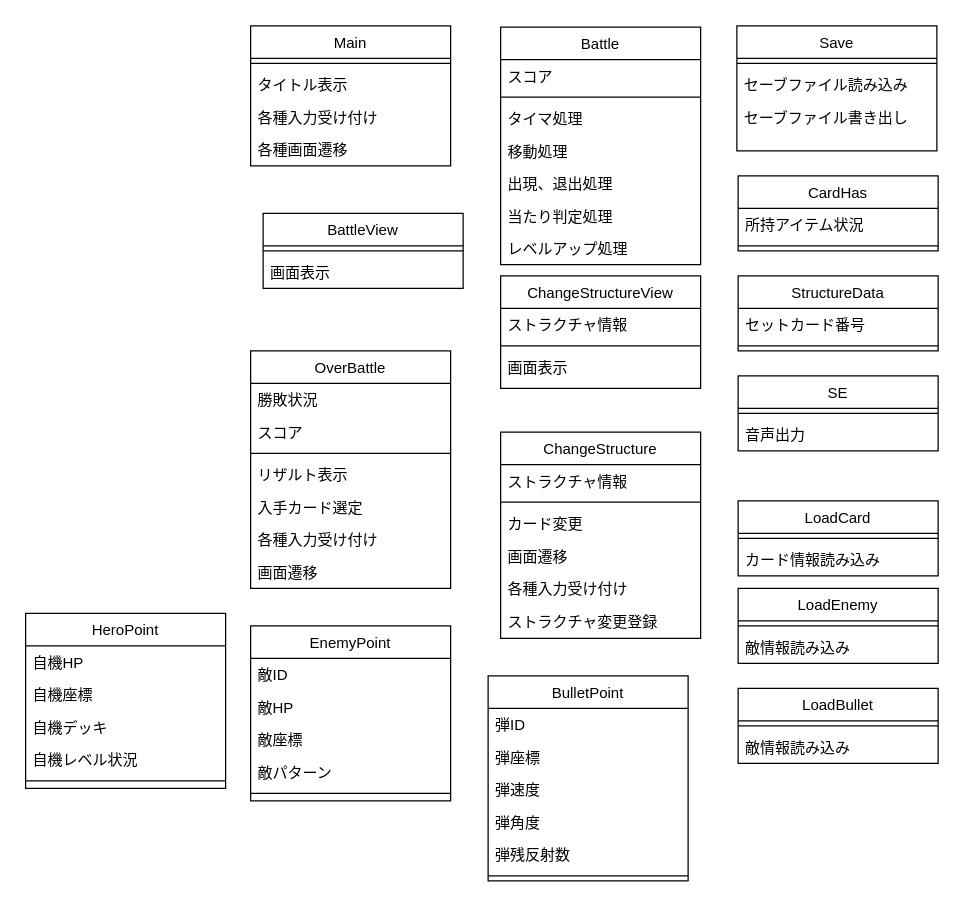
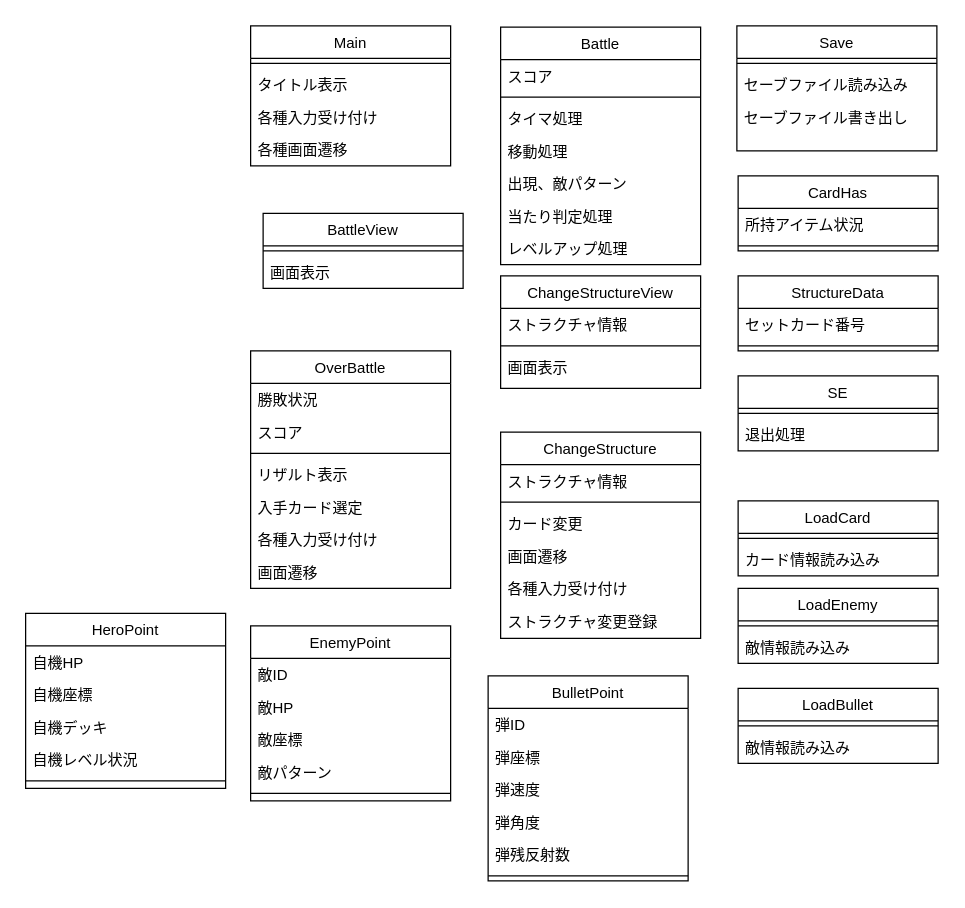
  <mxCell id="0" />
  <mxCell id="1" parent="0" />
  <mxCell id="2" value="ChangeStructure" style="swimlane;fontStyle=0;align=center;verticalAlign=top;childLayout=stackLayout;horizontal=1;startSize=26;horizontalStack=0;resizeParent=1;resizeLast=0;collapsible=1;marginBottom=0;rounded=0;shadow=0;strokeWidth=1;" parent="1" vertex="1"><mxGeometry x="400" y="345" width="160" height="165" as="geometry"><mxRectangle x="130" y="380" width="160" height="26" as="alternateBounds" /></mxGeometry></mxCell>
  <mxCell id="3" value="ストラクチャ情報" style="text;align=left;verticalAlign=top;spacingLeft=4;spacingRight=4;overflow=hidden;rotatable=0;points=[[0,0.5],[1,0.5]];portConstraint=eastwest;rounded=0;shadow=0;html=0;" parent="2" vertex="1"><mxGeometry y="26" width="160" height="26" as="geometry" /></mxCell>
  <mxCell id="4" value="" style="line;html=1;strokeWidth=1;align=left;verticalAlign=middle;spacingTop=-1;spacingLeft=3;spacingRight=3;rotatable=0;labelPosition=right;points=[];portConstraint=eastwest;" parent="2" vertex="1"><mxGeometry y="52" width="160" height="8" as="geometry" /></mxCell>
  <mxCell id="5" value="カード変更" style="text;align=left;verticalAlign=top;spacingLeft=4;spacingRight=4;overflow=hidden;rotatable=0;points=[[0,0.5],[1,0.5]];portConstraint=eastwest;" parent="2" vertex="1"><mxGeometry y="60" width="160" height="26" as="geometry" /></mxCell>
  <mxCell id="6" value="画面遷移" style="text;align=left;verticalAlign=top;spacingLeft=4;spacingRight=4;overflow=hidden;rotatable=0;points=[[0,0.5],[1,0.5]];portConstraint=eastwest;" vertex="1" parent="2"><mxGeometry y="86" width="160" height="26" as="geometry" /></mxCell>
  <mxCell id="7" value="各種入力受け付け" style="text;align=left;verticalAlign=top;spacingLeft=4;spacingRight=4;overflow=hidden;rotatable=0;points=[[0,0.5],[1,0.5]];portConstraint=eastwest;" vertex="1" parent="2"><mxGeometry y="112" width="160" height="26" as="geometry" /></mxCell>
  <mxCell id="8" value="ストラクチャ変更登録" style="text;align=left;verticalAlign=top;spacingLeft=4;spacingRight=4;overflow=hidden;rotatable=0;points=[[0,0.5],[1,0.5]];portConstraint=eastwest;" vertex="1" parent="2"><mxGeometry y="138" width="160" height="26" as="geometry" /></mxCell>
  <mxCell id="9" value="StructureData" style="swimlane;fontStyle=0;align=center;verticalAlign=top;childLayout=stackLayout;horizontal=1;startSize=26;horizontalStack=0;resizeParent=1;resizeLast=0;collapsible=1;marginBottom=0;rounded=0;shadow=0;strokeWidth=1;" parent="1" vertex="1"><mxGeometry x="590" y="220" width="160" height="60" as="geometry"><mxRectangle x="340" y="380" width="170" height="26" as="alternateBounds" /></mxGeometry></mxCell>
  <mxCell id="10" value="セットカード番号" style="text;align=left;verticalAlign=top;spacingLeft=4;spacingRight=4;overflow=hidden;rotatable=0;points=[[0,0.5],[1,0.5]];portConstraint=eastwest;" parent="9" vertex="1"><mxGeometry y="26" width="160" height="26" as="geometry" /></mxCell>
  <mxCell id="11" value="" style="line;html=1;strokeWidth=1;align=left;verticalAlign=middle;spacingTop=-1;spacingLeft=3;spacingRight=3;rotatable=0;labelPosition=right;points=[];portConstraint=eastwest;" parent="9" vertex="1"><mxGeometry y="52" width="160" height="8" as="geometry" /></mxCell>
  <mxCell id="12" value="Save" style="swimlane;fontStyle=0;align=center;verticalAlign=top;childLayout=stackLayout;horizontal=1;startSize=26;horizontalStack=0;resizeParent=1;resizeLast=0;collapsible=1;marginBottom=0;rounded=0;shadow=0;strokeWidth=1;" parent="1" vertex="1"><mxGeometry x="589" y="20" width="160" height="100" as="geometry"><mxRectangle x="550" y="140" width="160" height="26" as="alternateBounds" /></mxGeometry></mxCell>
  <mxCell id="13" value="" style="line;html=1;strokeWidth=1;align=left;verticalAlign=middle;spacingTop=-1;spacingLeft=3;spacingRight=3;rotatable=0;labelPosition=right;points=[];portConstraint=eastwest;" parent="12" vertex="1"><mxGeometry y="26" width="160" height="8" as="geometry" /></mxCell>
  <mxCell id="14" value="セーブファイル読み込み" style="text;align=left;verticalAlign=top;spacingLeft=4;spacingRight=4;overflow=hidden;rotatable=0;points=[[0,0.5],[1,0.5]];portConstraint=eastwest;" parent="12" vertex="1"><mxGeometry y="34" width="160" height="26" as="geometry" /></mxCell>
  <mxCell id="15" value="セーブファイル書き出し" style="text;align=left;verticalAlign=top;spacingLeft=4;spacingRight=4;overflow=hidden;rotatable=0;points=[[0,0.5],[1,0.5]];portConstraint=eastwest;" parent="12" vertex="1"><mxGeometry y="60" width="160" height="26" as="geometry" /></mxCell>
  <mxCell id="16" value="ChangeStructureView" style="swimlane;fontStyle=0;align=center;verticalAlign=top;childLayout=stackLayout;horizontal=1;startSize=26;horizontalStack=0;resizeParent=1;resizeLast=0;collapsible=1;marginBottom=0;rounded=0;shadow=0;strokeWidth=1;" vertex="1" parent="1"><mxGeometry x="400" y="220" width="160" height="90" as="geometry"><mxRectangle x="130" y="380" width="160" height="26" as="alternateBounds" /></mxGeometry></mxCell>
  <mxCell id="17" value="ストラクチャ情報" style="text;align=left;verticalAlign=top;spacingLeft=4;spacingRight=4;overflow=hidden;rotatable=0;points=[[0,0.5],[1,0.5]];portConstraint=eastwest;rounded=0;shadow=0;html=0;" vertex="1" parent="16"><mxGeometry y="26" width="160" height="26" as="geometry" /></mxCell>
  <mxCell id="18" value="" style="line;html=1;strokeWidth=1;align=left;verticalAlign=middle;spacingTop=-1;spacingLeft=3;spacingRight=3;rotatable=0;labelPosition=right;points=[];portConstraint=eastwest;" vertex="1" parent="16"><mxGeometry y="52" width="160" height="8" as="geometry" /></mxCell>
  <mxCell id="19" value="画面表示" style="text;align=left;verticalAlign=top;spacingLeft=4;spacingRight=4;overflow=hidden;rotatable=0;points=[[0,0.5],[1,0.5]];portConstraint=eastwest;" vertex="1" parent="16"><mxGeometry y="60" width="160" height="26" as="geometry" /></mxCell>
  <mxCell id="20" value="CardHas" style="swimlane;fontStyle=0;align=center;verticalAlign=top;childLayout=stackLayout;horizontal=1;startSize=26;horizontalStack=0;resizeParent=1;resizeLast=0;collapsible=1;marginBottom=0;rounded=0;shadow=0;strokeWidth=1;" vertex="1" parent="1"><mxGeometry x="590" y="140" width="160" height="60" as="geometry"><mxRectangle x="130" y="380" width="160" height="26" as="alternateBounds" /></mxGeometry></mxCell>
  <mxCell id="21" value="所持アイテム状況" style="text;align=left;verticalAlign=top;spacingLeft=4;spacingRight=4;overflow=hidden;rotatable=0;points=[[0,0.5],[1,0.5]];portConstraint=eastwest;rounded=0;shadow=0;html=0;" vertex="1" parent="20"><mxGeometry y="26" width="160" height="26" as="geometry" /></mxCell>
  <mxCell id="22" value="" style="line;html=1;strokeWidth=1;align=left;verticalAlign=middle;spacingTop=-1;spacingLeft=3;spacingRight=3;rotatable=0;labelPosition=right;points=[];portConstraint=eastwest;" vertex="1" parent="20"><mxGeometry y="52" width="160" height="8" as="geometry" /></mxCell>
  <mxCell id="23" value="LoadCard" style="swimlane;fontStyle=0;align=center;verticalAlign=top;childLayout=stackLayout;horizontal=1;startSize=26;horizontalStack=0;resizeParent=1;resizeLast=0;collapsible=1;marginBottom=0;rounded=0;shadow=0;strokeWidth=1;" vertex="1" parent="1"><mxGeometry x="590" y="400" width="160" height="60" as="geometry"><mxRectangle x="550" y="140" width="160" height="26" as="alternateBounds" /></mxGeometry></mxCell>
  <mxCell id="24" value="" style="line;html=1;strokeWidth=1;align=left;verticalAlign=middle;spacingTop=-1;spacingLeft=3;spacingRight=3;rotatable=0;labelPosition=right;points=[];portConstraint=eastwest;" vertex="1" parent="23"><mxGeometry y="26" width="160" height="8" as="geometry" /></mxCell>
  <mxCell id="25" value="カード情報読み込み" style="text;align=left;verticalAlign=top;spacingLeft=4;spacingRight=4;overflow=hidden;rotatable=0;points=[[0,0.5],[1,0.5]];portConstraint=eastwest;" vertex="1" parent="23"><mxGeometry y="34" width="160" height="26" as="geometry" /></mxCell>
  <mxCell id="26" value="SE" style="swimlane;fontStyle=0;align=center;verticalAlign=top;childLayout=stackLayout;horizontal=1;startSize=26;horizontalStack=0;resizeParent=1;resizeLast=0;collapsible=1;marginBottom=0;rounded=0;shadow=0;strokeWidth=1;" vertex="1" parent="1"><mxGeometry x="590" y="300" width="160" height="60" as="geometry"><mxRectangle x="550" y="140" width="160" height="26" as="alternateBounds" /></mxGeometry></mxCell>
  <mxCell id="27" value="" style="line;html=1;strokeWidth=1;align=left;verticalAlign=middle;spacingTop=-1;spacingLeft=3;spacingRight=3;rotatable=0;labelPosition=right;points=[];portConstraint=eastwest;" vertex="1" parent="26"><mxGeometry y="26" width="160" height="8" as="geometry" /></mxCell>
- <mxCell id="28" value="音声出力" style="text;align=left;verticalAlign=top;spacingLeft=4;spacingRight=4;overflow=hidden;rotatable=0;points=[[0,0.5],[1,0.5]];portConstraint=eastwest;" vertex="1" parent="26"><mxGeometry y="34" width="160" height="26" as="geometry" /></mxCell>
+ <mxCell id="28" value="退出処理" style="text;align=left;verticalAlign=top;spacingLeft=4;spacingRight=4;overflow=hidden;rotatable=0;points=[[0,0.5],[1,0.5]];portConstraint=eastwest;" vertex="1" parent="26"><mxGeometry y="34" width="160" height="26" as="geometry" /></mxCell>
  <mxCell id="29" value="Main" style="swimlane;fontStyle=0;align=center;verticalAlign=top;childLayout=stackLayout;horizontal=1;startSize=26;horizontalStack=0;resizeParent=1;resizeLast=0;collapsible=1;marginBottom=0;rounded=0;shadow=0;strokeWidth=1;" vertex="1" parent="1"><mxGeometry x="200" y="20" width="160" height="112" as="geometry"><mxRectangle x="550" y="140" width="160" height="26" as="alternateBounds" /></mxGeometry></mxCell>
  <mxCell id="30" value="" style="line;html=1;strokeWidth=1;align=left;verticalAlign=middle;spacingTop=-1;spacingLeft=3;spacingRight=3;rotatable=0;labelPosition=right;points=[];portConstraint=eastwest;" vertex="1" parent="29"><mxGeometry y="26" width="160" height="8" as="geometry" /></mxCell>
  <mxCell id="31" value="タイトル表示" style="text;align=left;verticalAlign=top;spacingLeft=4;spacingRight=4;overflow=hidden;rotatable=0;points=[[0,0.5],[1,0.5]];portConstraint=eastwest;" vertex="1" parent="29"><mxGeometry y="34" width="160" height="26" as="geometry" /></mxCell>
  <mxCell id="32" value="各種入力受け付け" style="text;align=left;verticalAlign=top;spacingLeft=4;spacingRight=4;overflow=hidden;rotatable=0;points=[[0,0.5],[1,0.5]];portConstraint=eastwest;" vertex="1" parent="29"><mxGeometry y="60" width="160" height="26" as="geometry" /></mxCell>
  <mxCell id="33" value="各種画面遷移" style="text;align=left;verticalAlign=top;spacingLeft=4;spacingRight=4;overflow=hidden;rotatable=0;points=[[0,0.5],[1,0.5]];portConstraint=eastwest;" vertex="1" parent="29"><mxGeometry y="86" width="160" height="26" as="geometry" /></mxCell>
  <mxCell id="34" value="BattleView" style="swimlane;fontStyle=0;align=center;verticalAlign=top;childLayout=stackLayout;horizontal=1;startSize=26;horizontalStack=0;resizeParent=1;resizeLast=0;collapsible=1;marginBottom=0;rounded=0;shadow=0;strokeWidth=1;" vertex="1" parent="1"><mxGeometry x="210" y="170" width="160" height="60" as="geometry"><mxRectangle x="130" y="380" width="160" height="26" as="alternateBounds" /></mxGeometry></mxCell>
  <mxCell id="35" value="" style="line;html=1;strokeWidth=1;align=left;verticalAlign=middle;spacingTop=-1;spacingLeft=3;spacingRight=3;rotatable=0;labelPosition=right;points=[];portConstraint=eastwest;" vertex="1" parent="34"><mxGeometry y="26" width="160" height="8" as="geometry" /></mxCell>
  <mxCell id="36" value="画面表示" style="text;align=left;verticalAlign=top;spacingLeft=4;spacingRight=4;overflow=hidden;rotatable=0;points=[[0,0.5],[1,0.5]];portConstraint=eastwest;" vertex="1" parent="34"><mxGeometry y="34" width="160" height="26" as="geometry" /></mxCell>
  <mxCell id="37" value="EnemyPoint" style="swimlane;fontStyle=0;align=center;verticalAlign=top;childLayout=stackLayout;horizontal=1;startSize=26;horizontalStack=0;resizeParent=1;resizeLast=0;collapsible=1;marginBottom=0;rounded=0;shadow=0;strokeWidth=1;" vertex="1" parent="1"><mxGeometry x="200" y="500" width="160" height="140" as="geometry"><mxRectangle x="130" y="380" width="160" height="26" as="alternateBounds" /></mxGeometry></mxCell>
  <mxCell id="38" value="敵ID" style="text;align=left;verticalAlign=top;spacingLeft=4;spacingRight=4;overflow=hidden;rotatable=0;points=[[0,0.5],[1,0.5]];portConstraint=eastwest;rounded=0;shadow=0;html=0;" vertex="1" parent="37"><mxGeometry y="26" width="160" height="26" as="geometry" /></mxCell>
  <mxCell id="39" value="敵HP" style="text;align=left;verticalAlign=top;spacingLeft=4;spacingRight=4;overflow=hidden;rotatable=0;points=[[0,0.5],[1,0.5]];portConstraint=eastwest;rounded=0;shadow=0;html=0;" vertex="1" parent="37"><mxGeometry y="52" width="160" height="26" as="geometry" /></mxCell>
  <mxCell id="40" value="敵座標" style="text;align=left;verticalAlign=top;spacingLeft=4;spacingRight=4;overflow=hidden;rotatable=0;points=[[0,0.5],[1,0.5]];portConstraint=eastwest;rounded=0;shadow=0;html=0;" vertex="1" parent="37"><mxGeometry y="78" width="160" height="26" as="geometry" /></mxCell>
  <mxCell id="41" value="敵パターン" style="text;align=left;verticalAlign=top;spacingLeft=4;spacingRight=4;overflow=hidden;rotatable=0;points=[[0,0.5],[1,0.5]];portConstraint=eastwest;rounded=0;shadow=0;html=0;" vertex="1" parent="37"><mxGeometry y="104" width="160" height="26" as="geometry" /></mxCell>
  <mxCell id="42" value="" style="line;html=1;strokeWidth=1;align=left;verticalAlign=middle;spacingTop=-1;spacingLeft=3;spacingRight=3;rotatable=0;labelPosition=right;points=[];portConstraint=eastwest;" vertex="1" parent="37"><mxGeometry y="130" width="160" height="8" as="geometry" /></mxCell>
  <mxCell id="43" value="BulletPoint" style="swimlane;fontStyle=0;align=center;verticalAlign=top;childLayout=stackLayout;horizontal=1;startSize=26;horizontalStack=0;resizeParent=1;resizeLast=0;collapsible=1;marginBottom=0;rounded=0;shadow=0;strokeWidth=1;" vertex="1" parent="1"><mxGeometry x="390" y="540" width="160" height="164" as="geometry"><mxRectangle x="130" y="380" width="160" height="26" as="alternateBounds" /></mxGeometry></mxCell>
  <mxCell id="44" value="弾ID" style="text;align=left;verticalAlign=top;spacingLeft=4;spacingRight=4;overflow=hidden;rotatable=0;points=[[0,0.5],[1,0.5]];portConstraint=eastwest;rounded=0;shadow=0;html=0;" vertex="1" parent="43"><mxGeometry y="26" width="160" height="26" as="geometry" /></mxCell>
  <mxCell id="45" value="弾座標" style="text;align=left;verticalAlign=top;spacingLeft=4;spacingRight=4;overflow=hidden;rotatable=0;points=[[0,0.5],[1,0.5]];portConstraint=eastwest;rounded=0;shadow=0;html=0;" vertex="1" parent="43"><mxGeometry y="52" width="160" height="26" as="geometry" /></mxCell>
  <mxCell id="46" value="弾速度" style="text;align=left;verticalAlign=top;spacingLeft=4;spacingRight=4;overflow=hidden;rotatable=0;points=[[0,0.5],[1,0.5]];portConstraint=eastwest;rounded=0;shadow=0;html=0;" vertex="1" parent="43"><mxGeometry y="78" width="160" height="26" as="geometry" /></mxCell>
  <mxCell id="47" value="弾角度" style="text;align=left;verticalAlign=top;spacingLeft=4;spacingRight=4;overflow=hidden;rotatable=0;points=[[0,0.5],[1,0.5]];portConstraint=eastwest;rounded=0;shadow=0;html=0;" vertex="1" parent="43"><mxGeometry y="104" width="160" height="26" as="geometry" /></mxCell>
  <mxCell id="48" value="弾残反射数" style="text;align=left;verticalAlign=top;spacingLeft=4;spacingRight=4;overflow=hidden;rotatable=0;points=[[0,0.5],[1,0.5]];portConstraint=eastwest;rounded=0;shadow=0;html=0;" vertex="1" parent="43"><mxGeometry y="130" width="160" height="26" as="geometry" /></mxCell>
  <mxCell id="49" value="" style="line;html=1;strokeWidth=1;align=left;verticalAlign=middle;spacingTop=-1;spacingLeft=3;spacingRight=3;rotatable=0;labelPosition=right;points=[];portConstraint=eastwest;" vertex="1" parent="43"><mxGeometry y="156" width="160" height="8" as="geometry" /></mxCell>
  <mxCell id="50" value="LoadEnemy" style="swimlane;fontStyle=0;align=center;verticalAlign=top;childLayout=stackLayout;horizontal=1;startSize=26;horizontalStack=0;resizeParent=1;resizeLast=0;collapsible=1;marginBottom=0;rounded=0;shadow=0;strokeWidth=1;" vertex="1" parent="1"><mxGeometry x="590" y="470" width="160" height="60" as="geometry"><mxRectangle x="550" y="140" width="160" height="26" as="alternateBounds" /></mxGeometry></mxCell>
  <mxCell id="51" value="" style="line;html=1;strokeWidth=1;align=left;verticalAlign=middle;spacingTop=-1;spacingLeft=3;spacingRight=3;rotatable=0;labelPosition=right;points=[];portConstraint=eastwest;" vertex="1" parent="50"><mxGeometry y="26" width="160" height="8" as="geometry" /></mxCell>
  <mxCell id="52" value="敵情報読み込み" style="text;align=left;verticalAlign=top;spacingLeft=4;spacingRight=4;overflow=hidden;rotatable=0;points=[[0,0.5],[1,0.5]];portConstraint=eastwest;" vertex="1" parent="50"><mxGeometry y="34" width="160" height="26" as="geometry" /></mxCell>
  <mxCell id="53" value="OverBattle" style="swimlane;fontStyle=0;align=center;verticalAlign=top;childLayout=stackLayout;horizontal=1;startSize=26;horizontalStack=0;resizeParent=1;resizeLast=0;collapsible=1;marginBottom=0;rounded=0;shadow=0;strokeWidth=1;" vertex="1" parent="1"><mxGeometry x="200" y="280" width="160" height="190" as="geometry"><mxRectangle x="130" y="380" width="160" height="26" as="alternateBounds" /></mxGeometry></mxCell>
  <mxCell id="54" value="勝敗状況" style="text;align=left;verticalAlign=top;spacingLeft=4;spacingRight=4;overflow=hidden;rotatable=0;points=[[0,0.5],[1,0.5]];portConstraint=eastwest;rounded=0;shadow=0;html=0;" vertex="1" parent="53"><mxGeometry y="26" width="160" height="26" as="geometry" /></mxCell>
  <mxCell id="55" value="スコア" style="text;align=left;verticalAlign=top;spacingLeft=4;spacingRight=4;overflow=hidden;rotatable=0;points=[[0,0.5],[1,0.5]];portConstraint=eastwest;" vertex="1" parent="53"><mxGeometry y="52" width="160" height="26" as="geometry" /></mxCell>
  <mxCell id="56" value="" style="line;html=1;strokeWidth=1;align=left;verticalAlign=middle;spacingTop=-1;spacingLeft=3;spacingRight=3;rotatable=0;labelPosition=right;points=[];portConstraint=eastwest;" vertex="1" parent="53"><mxGeometry y="78" width="160" height="8" as="geometry" /></mxCell>
  <mxCell id="57" value="リザルト表示" style="text;align=left;verticalAlign=top;spacingLeft=4;spacingRight=4;overflow=hidden;rotatable=0;points=[[0,0.5],[1,0.5]];portConstraint=eastwest;" vertex="1" parent="53"><mxGeometry y="86" width="160" height="26" as="geometry" /></mxCell>
  <mxCell id="58" value="入手カード選定" style="text;align=left;verticalAlign=top;spacingLeft=4;spacingRight=4;overflow=hidden;rotatable=0;points=[[0,0.5],[1,0.5]];portConstraint=eastwest;" vertex="1" parent="53"><mxGeometry y="112" width="160" height="26" as="geometry" /></mxCell>
  <mxCell id="59" value="各種入力受け付け" style="text;align=left;verticalAlign=top;spacingLeft=4;spacingRight=4;overflow=hidden;rotatable=0;points=[[0,0.5],[1,0.5]];portConstraint=eastwest;" vertex="1" parent="53"><mxGeometry y="138" width="160" height="26" as="geometry" /></mxCell>
  <mxCell id="60" value="画面遷移" style="text;align=left;verticalAlign=top;spacingLeft=4;spacingRight=4;overflow=hidden;rotatable=0;points=[[0,0.5],[1,0.5]];portConstraint=eastwest;" vertex="1" parent="53"><mxGeometry y="164" width="160" height="26" as="geometry" /></mxCell>
  <mxCell id="61" value="Battle" style="swimlane;fontStyle=0;align=center;verticalAlign=top;childLayout=stackLayout;horizontal=1;startSize=26;horizontalStack=0;resizeParent=1;resizeLast=0;collapsible=1;marginBottom=0;rounded=0;shadow=0;strokeWidth=1;" vertex="1" parent="1"><mxGeometry x="400" y="21" width="160" height="190" as="geometry"><mxRectangle x="130" y="380" width="160" height="26" as="alternateBounds" /></mxGeometry></mxCell>
  <mxCell id="62" value="スコア" style="text;align=left;verticalAlign=top;spacingLeft=4;spacingRight=4;overflow=hidden;rotatable=0;points=[[0,0.5],[1,0.5]];portConstraint=eastwest;" vertex="1" parent="61"><mxGeometry y="26" width="160" height="26" as="geometry" /></mxCell>
  <mxCell id="63" value="" style="line;html=1;strokeWidth=1;align=left;verticalAlign=middle;spacingTop=-1;spacingLeft=3;spacingRight=3;rotatable=0;labelPosition=right;points=[];portConstraint=eastwest;" vertex="1" parent="61"><mxGeometry y="52" width="160" height="8" as="geometry" /></mxCell>
  <mxCell id="64" value="タイマ処理" style="text;align=left;verticalAlign=top;spacingLeft=4;spacingRight=4;overflow=hidden;rotatable=0;points=[[0,0.5],[1,0.5]];portConstraint=eastwest;" vertex="1" parent="61"><mxGeometry y="60" width="160" height="26" as="geometry" /></mxCell>
  <mxCell id="65" value="移動処理" style="text;align=left;verticalAlign=top;spacingLeft=4;spacingRight=4;overflow=hidden;rotatable=0;points=[[0,0.5],[1,0.5]];portConstraint=eastwest;" vertex="1" parent="61"><mxGeometry y="86" width="160" height="26" as="geometry" /></mxCell>
- <mxCell id="66" value="出現、退出処理" style="text;align=left;verticalAlign=top;spacingLeft=4;spacingRight=4;overflow=hidden;rotatable=0;points=[[0,0.5],[1,0.5]];portConstraint=eastwest;" vertex="1" parent="61"><mxGeometry y="112" width="160" height="26" as="geometry" /></mxCell>
+ <mxCell id="66" value="出現、敵パターン" style="text;align=left;verticalAlign=top;spacingLeft=4;spacingRight=4;overflow=hidden;rotatable=0;points=[[0,0.5],[1,0.5]];portConstraint=eastwest;" vertex="1" parent="61"><mxGeometry y="112" width="160" height="26" as="geometry" /></mxCell>
  <mxCell id="67" value="当たり判定処理" style="text;align=left;verticalAlign=top;spacingLeft=4;spacingRight=4;overflow=hidden;rotatable=0;points=[[0,0.5],[1,0.5]];portConstraint=eastwest;" vertex="1" parent="61"><mxGeometry y="138" width="160" height="26" as="geometry" /></mxCell>
  <mxCell id="68" value="レベルアップ処理" style="text;align=left;verticalAlign=top;spacingLeft=4;spacingRight=4;overflow=hidden;rotatable=0;points=[[0,0.5],[1,0.5]];portConstraint=eastwest;" vertex="1" parent="61"><mxGeometry y="164" width="160" height="26" as="geometry" /></mxCell>
  <mxCell id="69" value="HeroPoint" style="swimlane;fontStyle=0;align=center;verticalAlign=top;childLayout=stackLayout;horizontal=1;startSize=26;horizontalStack=0;resizeParent=1;resizeLast=0;collapsible=1;marginBottom=0;rounded=0;shadow=0;strokeWidth=1;" vertex="1" parent="1"><mxGeometry x="20" y="490" width="160" height="140" as="geometry"><mxRectangle x="130" y="380" width="160" height="26" as="alternateBounds" /></mxGeometry></mxCell>
  <mxCell id="70" value="自機HP" style="text;align=left;verticalAlign=top;spacingLeft=4;spacingRight=4;overflow=hidden;rotatable=0;points=[[0,0.5],[1,0.5]];portConstraint=eastwest;rounded=0;shadow=0;html=0;" vertex="1" parent="69"><mxGeometry y="26" width="160" height="26" as="geometry" /></mxCell>
  <mxCell id="71" value="自機座標" style="text;align=left;verticalAlign=top;spacingLeft=4;spacingRight=4;overflow=hidden;rotatable=0;points=[[0,0.5],[1,0.5]];portConstraint=eastwest;rounded=0;shadow=0;html=0;" vertex="1" parent="69"><mxGeometry y="52" width="160" height="26" as="geometry" /></mxCell>
  <mxCell id="72" value="自機デッキ" style="text;align=left;verticalAlign=top;spacingLeft=4;spacingRight=4;overflow=hidden;rotatable=0;points=[[0,0.5],[1,0.5]];portConstraint=eastwest;rounded=0;shadow=0;html=0;" vertex="1" parent="69"><mxGeometry y="78" width="160" height="26" as="geometry" /></mxCell>
  <mxCell id="73" value="自機レベル状況" style="text;align=left;verticalAlign=top;spacingLeft=4;spacingRight=4;overflow=hidden;rotatable=0;points=[[0,0.5],[1,0.5]];portConstraint=eastwest;rounded=0;shadow=0;html=0;" vertex="1" parent="69"><mxGeometry y="104" width="160" height="26" as="geometry" /></mxCell>
  <mxCell id="74" value="" style="line;html=1;strokeWidth=1;align=left;verticalAlign=middle;spacingTop=-1;spacingLeft=3;spacingRight=3;rotatable=0;labelPosition=right;points=[];portConstraint=eastwest;" vertex="1" parent="69"><mxGeometry y="130" width="160" height="8" as="geometry" /></mxCell>
  <mxCell id="75" value="LoadBullet" style="swimlane;fontStyle=0;align=center;verticalAlign=top;childLayout=stackLayout;horizontal=1;startSize=26;horizontalStack=0;resizeParent=1;resizeLast=0;collapsible=1;marginBottom=0;rounded=0;shadow=0;strokeWidth=1;" vertex="1" parent="1"><mxGeometry x="590" y="550" width="160" height="60" as="geometry"><mxRectangle x="550" y="140" width="160" height="26" as="alternateBounds" /></mxGeometry></mxCell>
  <mxCell id="76" value="" style="line;html=1;strokeWidth=1;align=left;verticalAlign=middle;spacingTop=-1;spacingLeft=3;spacingRight=3;rotatable=0;labelPosition=right;points=[];portConstraint=eastwest;" vertex="1" parent="75"><mxGeometry y="26" width="160" height="8" as="geometry" /></mxCell>
  <mxCell id="77" value="敵情報読み込み" style="text;align=left;verticalAlign=top;spacingLeft=4;spacingRight=4;overflow=hidden;rotatable=0;points=[[0,0.5],[1,0.5]];portConstraint=eastwest;" vertex="1" parent="75"><mxGeometry y="34" width="160" height="26" as="geometry" /></mxCell>
